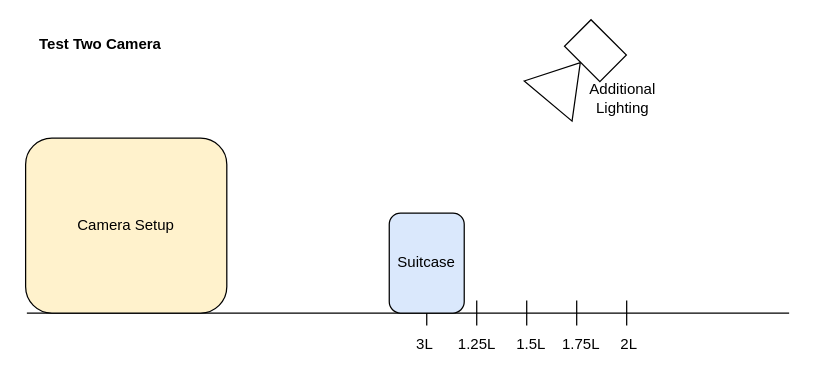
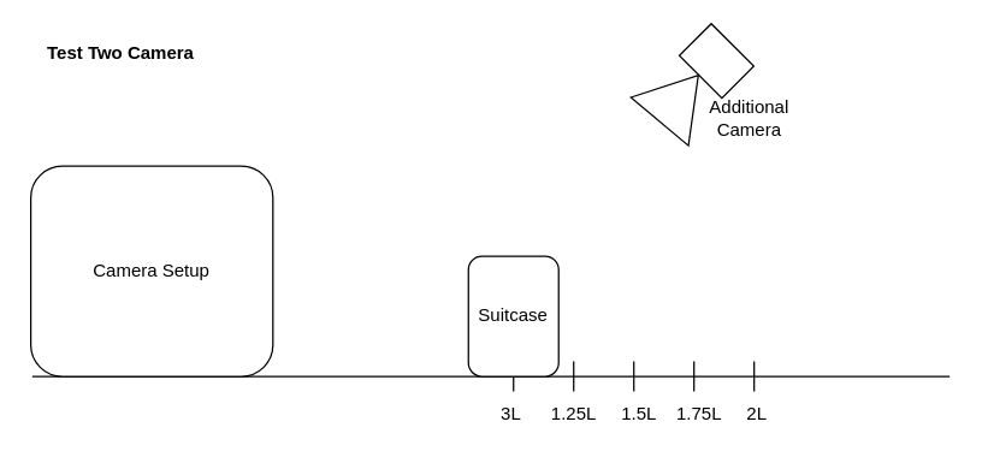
  <mxCell id="0" />
  <mxCell id="1" parent="0" />
  <mxCell id="2" value="" style="endArrow=none;html=1;rounded=0;" parent="1" edge="1"><mxGeometry width="50" height="50" relative="1" as="geometry"><mxPoint x="21" y="250" as="sourcePoint" /><mxPoint x="631" y="250" as="targetPoint" /></mxGeometry></mxCell>
- <mxCell id="3" value="Camera Setup" style="rounded=1;whiteSpace=wrap;html=1;fillColor=#fff2cc;" parent="1" vertex="1"><mxGeometry x="20" y="110" width="161" height="140" as="geometry" /></mxCell>
+ <mxCell id="3" value="Camera Setup" style="rounded=1;whiteSpace=wrap;html=1;" parent="1" vertex="1"><mxGeometry x="20" y="110" width="161" height="140" as="geometry" /></mxCell>
  <mxCell id="4" value="" style="endArrow=none;html=1;rounded=0;" parent="1" edge="1"><mxGeometry width="50" height="50" relative="1" as="geometry"><mxPoint x="341" y="240" as="sourcePoint" /><mxPoint x="341" y="260" as="targetPoint" /></mxGeometry></mxCell>
  <mxCell id="5" value="3L&amp;nbsp;&amp;nbsp;&amp;nbsp;&amp;nbsp;&amp;nbsp; 1.25L&amp;nbsp;&amp;nbsp;&amp;nbsp;&amp;nbsp; 1.5L&amp;nbsp;&amp;nbsp;&amp;nbsp; 1.75L&amp;nbsp;&amp;nbsp;&amp;nbsp;&amp;nbsp; 2L" style="text;html=1;strokeColor=none;fillColor=none;align=left;verticalAlign=middle;whiteSpace=wrap;rounded=0;" parent="1" vertex="1"><mxGeometry x="331" y="260" width="180" height="30" as="geometry" /></mxCell>
  <mxCell id="6" value="" style="endArrow=none;html=1;rounded=0;" parent="1" edge="1"><mxGeometry width="50" height="50" relative="1" as="geometry"><mxPoint x="381" y="240" as="sourcePoint" /><mxPoint x="381" y="260" as="targetPoint" /></mxGeometry></mxCell>
  <mxCell id="7" value="" style="endArrow=none;html=1;rounded=0;" parent="1" edge="1"><mxGeometry width="50" height="50" relative="1" as="geometry"><mxPoint x="421" y="240" as="sourcePoint" /><mxPoint x="421" y="260" as="targetPoint" /></mxGeometry></mxCell>
  <mxCell id="8" value="" style="endArrow=none;html=1;rounded=0;" parent="1" edge="1"><mxGeometry width="50" height="50" relative="1" as="geometry"><mxPoint x="461" y="240" as="sourcePoint" /><mxPoint x="461" y="260" as="targetPoint" /></mxGeometry></mxCell>
  <mxCell id="9" value="" style="endArrow=none;html=1;rounded=0;" parent="1" edge="1"><mxGeometry width="50" height="50" relative="1" as="geometry"><mxPoint x="501" y="240" as="sourcePoint" /><mxPoint x="501" y="260" as="targetPoint" /></mxGeometry></mxCell>
- <mxCell id="10" value="Suitcase" style="rounded=1;whiteSpace=wrap;html=1;fillColor=#dae8fc;" parent="1" vertex="1"><mxGeometry x="311" y="170" width="60" height="80" as="geometry" /></mxCell>
+ <mxCell id="10" value="Suitcase" style="rounded=1;whiteSpace=wrap;html=1;" parent="1" vertex="1"><mxGeometry x="311" y="170" width="60" height="80" as="geometry" /></mxCell>
  <mxCell id="11" value="" style="rounded=0;whiteSpace=wrap;html=1;rotation=-45;" parent="1" vertex="1"><mxGeometry x="461" y="20" width="30" height="40" as="geometry" /></mxCell>
  <mxCell id="12" value="" style="triangle;whiteSpace=wrap;html=1;rotation=-50;" parent="1" vertex="1"><mxGeometry x="431" y="40" width="40" height="50" as="geometry" /></mxCell>
- <mxCell id="13" value="Additional Lighting" style="text;html=1;strokeColor=none;fillColor=none;align=center;verticalAlign=middle;whiteSpace=wrap;rounded=0;" parent="1" vertex="1"><mxGeometry x="468" y="63" width="60" height="30" as="geometry" /></mxCell>
+ <mxCell id="13" value="Additional Camera" style="text;html=1;strokeColor=none;fillColor=none;align=center;verticalAlign=middle;whiteSpace=wrap;rounded=0;" parent="1" vertex="1"><mxGeometry x="468" y="63" width="60" height="30" as="geometry" /></mxCell>
  <mxCell id="14" value="&lt;b&gt;Test Two Camera&lt;/b&gt;" style="text;html=1;strokeColor=none;fillColor=none;align=center;verticalAlign=middle;whiteSpace=wrap;rounded=0;" vertex="1" parent="1"><mxGeometry x="20" y="20" width="120" height="30" as="geometry" /></mxCell>
